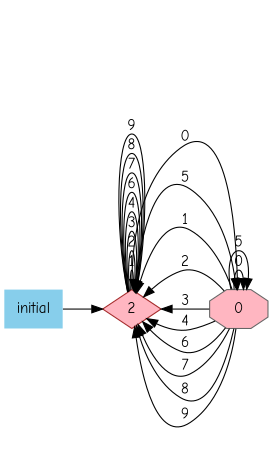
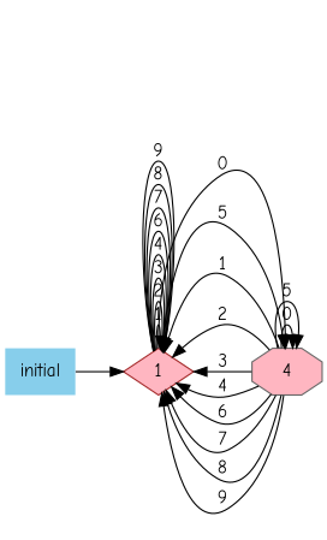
  digraph {
    fontname="Comic Neue"
    rankdir=LR
    node [fillcolor=lightpink fontname="Comic Neue" style=filled]
    edge [fontname="Comic Neue"]
    initial [color=black fillcolor=skyblue shape=plaintext]
-   1 [color=brown shape=diamond label=2]
-   0 [color=gray40 shape=octagon]
+   1 [color=brown shape=diamond]
+   0 [color=gray40 shape=octagon label=4]
    initial -> 1
    1 -> 1 [label=1]
    1 -> 1 [label=2]
    1 -> 1 [label=3]
    1 -> 1 [label=4]
    1 -> 1 [label=6]
    1 -> 1 [label=7]
    1 -> 1 [label=8]
    1 -> 1 [label=9]
    1 -> 0 [label=0]
    1 -> 0 [label=5]
    0 -> 1 [label=1]
    0 -> 1 [label=2]
    0 -> 1 [label=3]
    0 -> 1 [label=4]
    0 -> 1 [label=6]
    0 -> 1 [label=7]
    0 -> 1 [label=8]
    0 -> 1 [label=9]
    0 -> 0 [label=0]
    0 -> 0 [label=5]
  }
